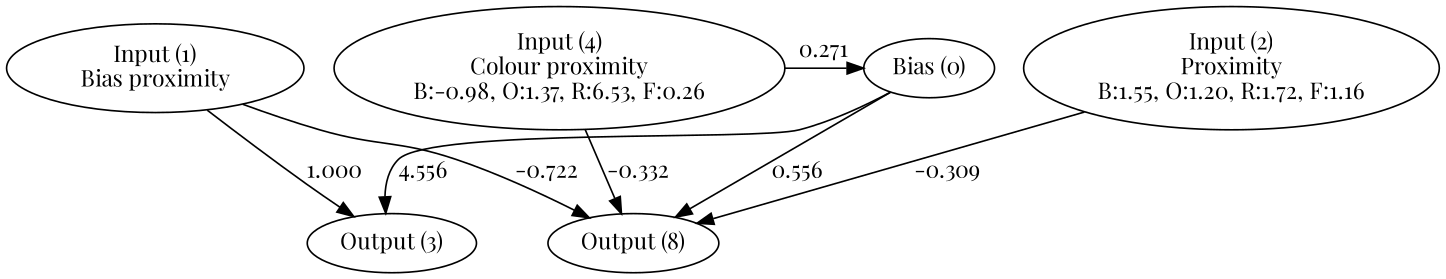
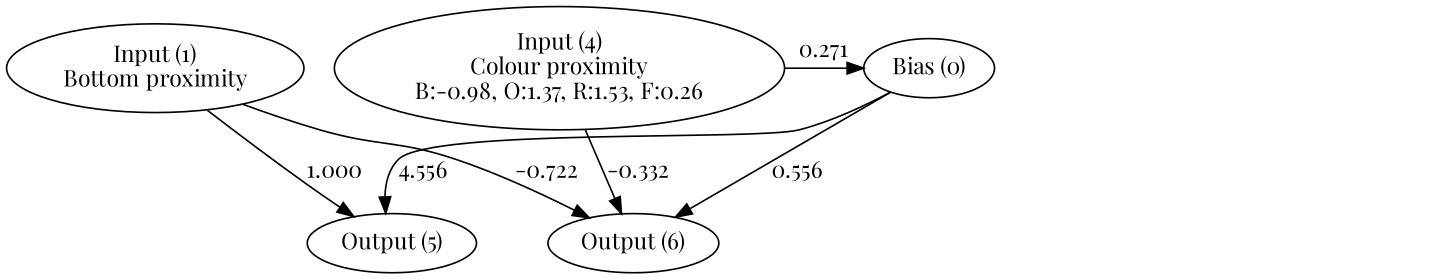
  digraph {
    fontname="Playfair Display"
    node [fontname="Playfair Display"]
    edge [fontname="Playfair Display"]
    n1 [label="Bias (0)"]
-   n2 [label="Input (1)\nBias proximity"]
-   n3 [label="Input (2)\nProximity\nB:1.55, O:1.20, R:1.72, F:1.16"]
-   n4 [label="Input (4)\nColour proximity\nB:-0.98, O:1.37, R:6.53, F:0.26"]
-   n5 [label="Output (3)"]
-   n6 [label="Output (8)"]
+   n2 [label="Input (1)\nBottom proximity"]
+   n4 [label="Input (4)\nColour proximity\nB:-0.98, O:1.37, R:1.53, F:0.26"]
+   n5 [label="Output (5)"]
+   n6 [label="Output (6)"]
    subgraph sub_1 {
      rank=same
      n1
      n2
-     n3
      n4
    }
    subgraph sub_2 {
      rank=same
      n5
      n6
    }
    n1 -> n5 [label=4.556]
    n1 -> n6 [label=0.556]
    n2 -> n5 [label=1.000]
    n2 -> n6 [label=-0.722]
-   n3 -> n6 [label=-0.309]
    n4 -> n1 [label=0.271]
    n4 -> n6 [label=-0.332]
  }
